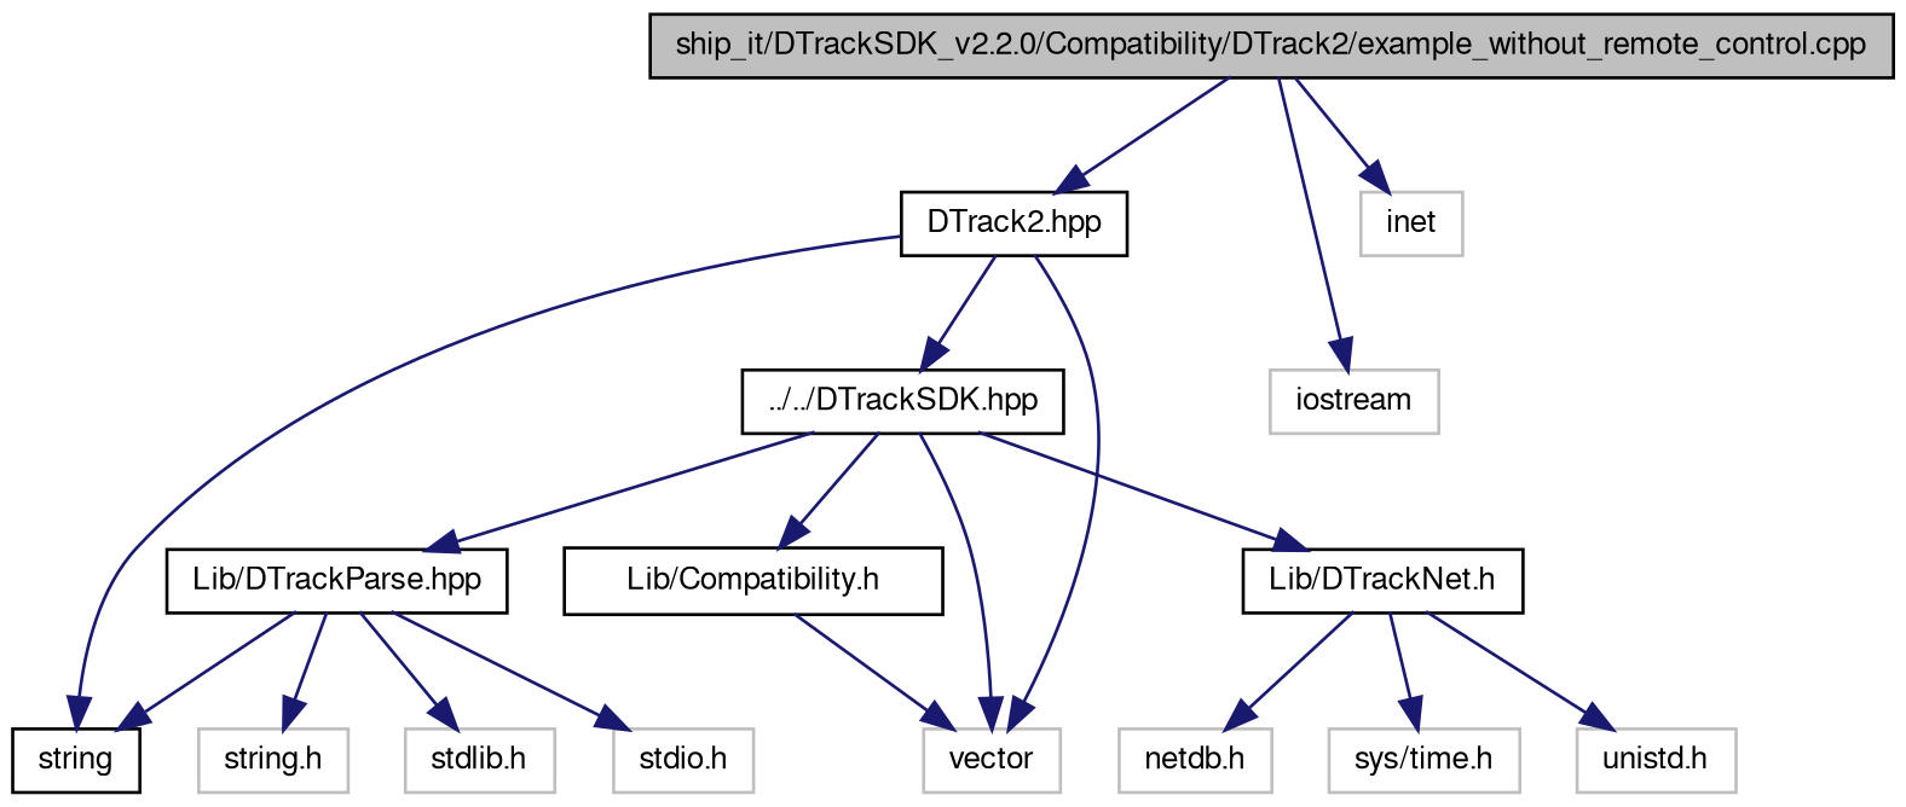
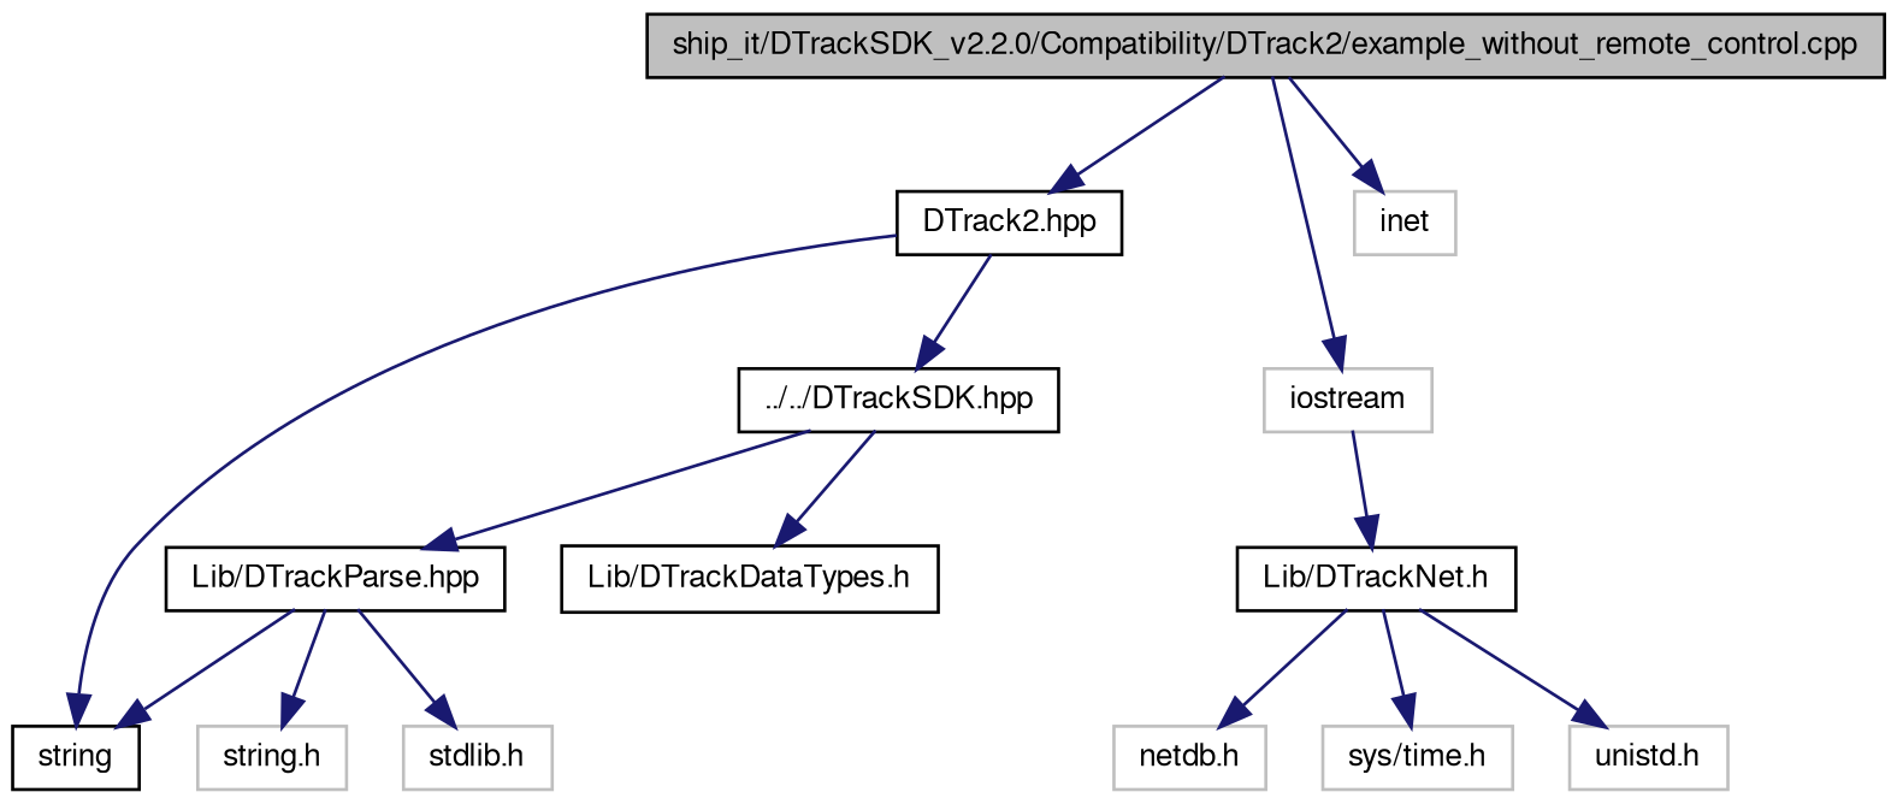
  digraph {
    node [color=grey75 fillcolor=white fontname=FreeSans fontsize=10 shape=record style=filled]
    edge [color=midnightblue fontname=FreeSans fontsize=10 labelfontname=FreeSans labelfontsize=10 style=solid]
    n1 [color=black fillcolor=grey75 fontcolor=black height=0.2 label="ship_it/DTrackSDK_v2.2.0/Compatibility/DTrack2/example_without_remote_control.cpp" width=0.4]
    n2 [color=black height=0.2 label="DTrack2.hpp" width=0.4]
    n3 [height=0.2 label=iostream width=0.4]
    n4 [height=0.2 label=inet width=0.4]
    n5 [color=black height=0.2 label=string width=0.4]
-   n6 [height=0.2 label=vector width=0.4]
    n7 [color=black height=0.2 label="../../DTrackSDK.hpp" width=0.4]
-   n8 [color=black height=0.2 label="Lib/Compatibility.h" width=0.4]
+   n8 [color=black height=0.2 label="Lib/DTrackDataTypes.h" width=0.4]
    n9 [color=black height=0.2 label="Lib/DTrackNet.h" width=0.4]
    n10 [color=black height=0.2 label="Lib/DTrackParse.hpp" width=0.4]
    n11 [height=0.2 label="unistd.h" width=0.4]
    n12 [height=0.2 label="netdb.h" width=0.4]
    n13 [height=0.2 label="sys/time.h" width=0.4]
    n14 [height=0.2 label="stdlib.h" width=0.4]
-   n15 [height=0.2 label="stdio.h" width=0.4]
    n16 [height=0.2 label="string.h" width=0.4]
    n1 -> n2
    n1 -> n3
    n1 -> n4
    n2 -> n5
-   n2 -> n6
    n2 -> n7
-   n7 -> n6
    n7 -> n8
-   n7 -> n9
+   n3 -> n9
    n7 -> n10
-   n8 -> n6
    n9 -> n11
    n9 -> n12
    n9 -> n13
    n10 -> n5
    n10 -> n14
-   n10 -> n15
    n10 -> n16
  }
